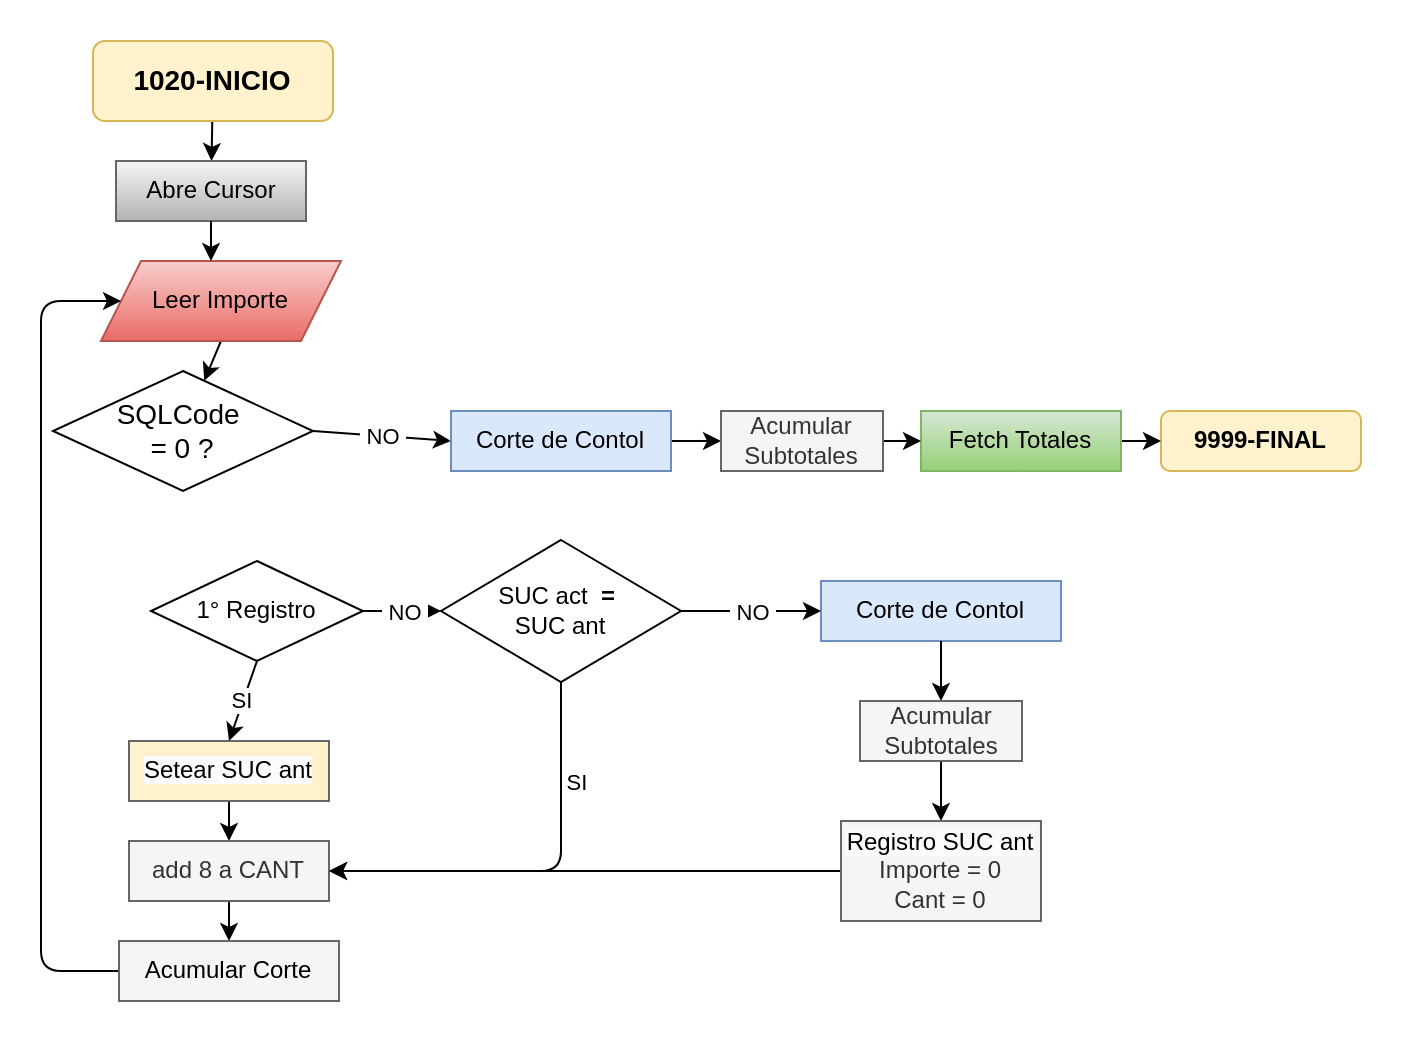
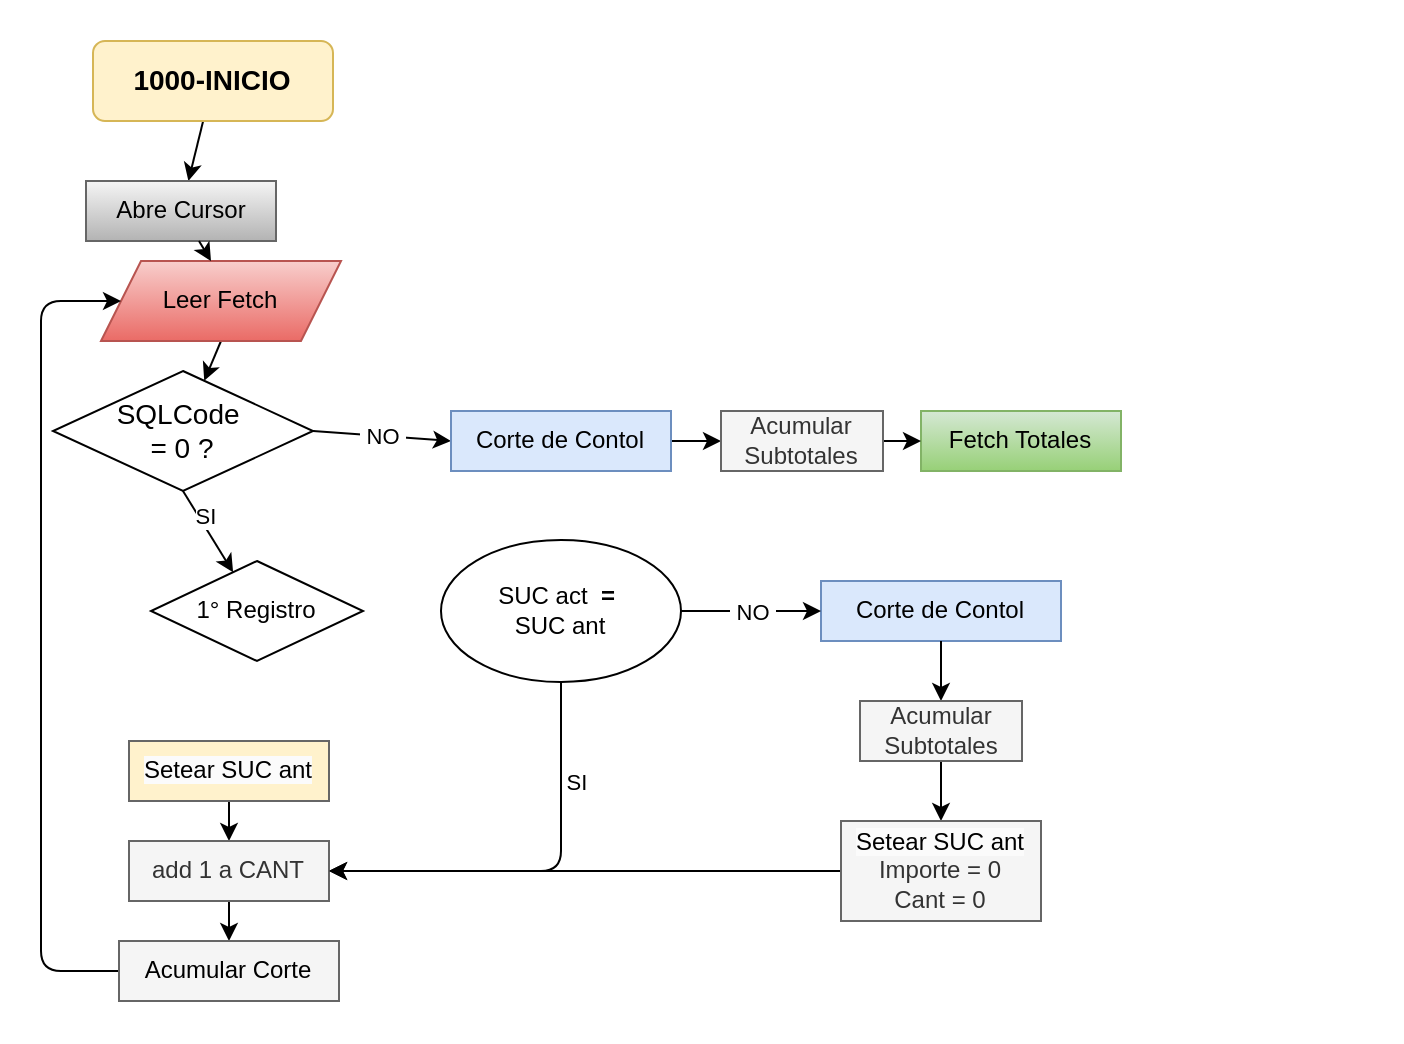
  <mxCell id="0" />
  <mxCell id="1" parent="0" />
  <mxCell id="2" value="" style="edgeStyle=none;html=1;" edge="1" parent="1" source="3" target="40"><mxGeometry relative="1" as="geometry" /></mxCell>
- <mxCell id="3" value="1020-INICIO" style="rounded=1;whiteSpace=wrap;html=1;fillColor=#fff2cc;strokeColor=#d6b656;fontStyle=1;fontSize=14;" parent="1" vertex="1"><mxGeometry x="46" y="20" width="120" height="40" as="geometry" /></mxCell>
+ <mxCell id="3" value="1000-INICIO" style="rounded=1;whiteSpace=wrap;html=1;fillColor=#fff2cc;strokeColor=#d6b656;fontStyle=1;fontSize=14;" parent="1" vertex="1"><mxGeometry x="46" y="20" width="120" height="40" as="geometry" /></mxCell>
  <mxCell id="4" value="" style="edgeStyle=none;html=1;exitX=0.5;exitY=1;exitDx=0;exitDy=0;" parent="1" source="18" target="5" edge="1"><mxGeometry relative="1" as="geometry"><mxPoint x="110" y="170" as="sourcePoint" /></mxGeometry></mxCell>
  <mxCell id="5" value="SQLCode&amp;nbsp;&lt;div&gt;= 0 ?&lt;/div&gt;" style="rhombus;whiteSpace=wrap;html=1;fontSize=14;rounded=0;fontStyle=0;" parent="1" vertex="1"><mxGeometry x="26" y="185" width="130" height="60" as="geometry" /></mxCell>
- <mxCell id="8" value="SUC act&amp;nbsp;&amp;nbsp;&lt;span style=&quot;background-color: transparent;&quot;&gt;&lt;b&gt;=&amp;nbsp;&lt;/b&gt;&lt;/span&gt;&lt;div&gt;SUC ant&lt;/div&gt;" style="rhombus;whiteSpace=wrap;html=1;" parent="1" vertex="1"><mxGeometry x="220" y="269.5" width="120" height="71" as="geometry" /></mxCell>
+ <mxCell id="6" value="" style="endArrow=classic;html=1;exitX=0.5;exitY=1;exitDx=0;exitDy=0;" parent="1" source="5" target="19" edge="1"><mxGeometry relative="1" as="geometry"><mxPoint x="109.5" y="280" as="sourcePoint" /><mxPoint x="110" y="300" as="targetPoint" /></mxGeometry></mxCell>
+ <mxCell id="7" value="SI&amp;nbsp;" style="edgeLabel;resizable=0;html=1;;align=center;verticalAlign=middle;" parent="6" connectable="0" vertex="1"><mxGeometry relative="1" as="geometry"><mxPoint y="-8" as="offset" /></mxGeometry></mxCell>
+ <mxCell id="8" value="SUC act&amp;nbsp;&amp;nbsp;&lt;span style=&quot;background-color: transparent;&quot;&gt;&lt;b&gt;=&amp;nbsp;&lt;/b&gt;&lt;/span&gt;&lt;div&gt;SUC ant&lt;/div&gt;" style="ellipse;whiteSpace=wrap;html=1;" parent="1" vertex="1"><mxGeometry x="220" y="269.5" width="120" height="71" as="geometry" /></mxCell>
  <mxCell id="9" style="edgeStyle=none;html=1;entryX=0.5;entryY=0;entryDx=0;entryDy=0;" parent="1" source="39" target="33" edge="1"><mxGeometry relative="1" as="geometry" /></mxCell>
  <mxCell id="10" value="Corte de Contol" style="rounded=0;whiteSpace=wrap;html=1;fillColor=#dae8fc;strokeColor=#6c8ebf;" parent="1" vertex="1"><mxGeometry x="410" y="290" width="120" height="30" as="geometry" /></mxCell>
  <mxCell id="11" value="" style="endArrow=classic;html=1;exitX=1;exitY=0.5;exitDx=0;exitDy=0;entryX=0;entryY=0.5;entryDx=0;entryDy=0;" parent="1" source="8" target="10" edge="1"><mxGeometry relative="1" as="geometry"><mxPoint x="150" y="340" as="sourcePoint" /><mxPoint x="250" y="340" as="targetPoint" /></mxGeometry></mxCell>
  <mxCell id="12" value="&amp;nbsp;NO&amp;nbsp;" style="edgeLabel;resizable=0;html=1;;align=center;verticalAlign=middle;" parent="11" connectable="0" vertex="1"><mxGeometry relative="1" as="geometry" /></mxCell>
  <mxCell id="13" value="" style="endArrow=classic;html=1;exitX=0.5;exitY=1;exitDx=0;exitDy=0;entryX=1;entryY=0.5;entryDx=0;entryDy=0;" parent="1" source="8" target="29" edge="1"><mxGeometry relative="1" as="geometry"><mxPoint x="150" y="390" as="sourcePoint" /><mxPoint x="290" y="450" as="targetPoint" /><Array as="points"><mxPoint x="280" y="435" /></Array></mxGeometry></mxCell>
  <mxCell id="14" value="SI" style="edgeLabel;resizable=0;html=1;;align=center;verticalAlign=middle;" parent="13" connectable="0" vertex="1"><mxGeometry relative="1" as="geometry"><mxPoint x="18" y="-45" as="offset" /></mxGeometry></mxCell>
- <mxCell id="15" value="9999-FINAL" style="rounded=1;whiteSpace=wrap;html=1;fillColor=#fff2cc;strokeColor=#d6b656;fontStyle=1" parent="1" vertex="1"><mxGeometry x="580" y="205" width="100" height="30" as="geometry" /></mxCell>
  <mxCell id="16" value="" style="endArrow=classic;html=1;entryX=0;entryY=0.5;entryDx=0;entryDy=0;exitX=1;exitY=0.5;exitDx=0;exitDy=0;" parent="1" source="5" target="25" edge="1"><mxGeometry relative="1" as="geometry"><mxPoint x="180" y="200" as="sourcePoint" /><mxPoint x="280" y="200" as="targetPoint" /></mxGeometry></mxCell>
  <mxCell id="17" value="&amp;nbsp;NO&amp;nbsp;" style="edgeLabel;resizable=0;html=1;;align=center;verticalAlign=middle;" parent="16" connectable="0" vertex="1"><mxGeometry relative="1" as="geometry" /></mxCell>
- <mxCell id="18" value="Leer Importe" style="shape=parallelogram;perimeter=parallelogramPerimeter;whiteSpace=wrap;html=1;fixedSize=1;fillColor=#f8cecc;gradientColor=#ea6b66;strokeColor=#b85450;" parent="1" vertex="1"><mxGeometry x="50" y="130" width="120" height="40" as="geometry" /></mxCell>
+ <mxCell id="18" value="Leer Fetch" style="shape=parallelogram;perimeter=parallelogramPerimeter;whiteSpace=wrap;html=1;fixedSize=1;fillColor=#f8cecc;gradientColor=#ea6b66;strokeColor=#b85450;" parent="1" vertex="1"><mxGeometry x="50" y="130" width="120" height="40" as="geometry" /></mxCell>
  <mxCell id="19" value="1° Registro" style="rhombus;whiteSpace=wrap;html=1;" parent="1" vertex="1"><mxGeometry x="75" y="280" width="106" height="50" as="geometry" /></mxCell>
- <mxCell id="20" value="" style="endArrow=classic;html=1;exitX=0.5;exitY=1;exitDx=0;exitDy=0;entryX=0.5;entryY=0;entryDx=0;entryDy=0;" parent="1" source="19" target="27" edge="1"><mxGeometry relative="1" as="geometry"><mxPoint x="230" y="310" as="sourcePoint" /><mxPoint x="110" y="380" as="targetPoint" /></mxGeometry></mxCell>
- <mxCell id="21" value="SI&amp;nbsp;" style="edgeLabel;resizable=0;html=1;;align=center;verticalAlign=middle;" parent="20" connectable="0" vertex="1"><mxGeometry relative="1" as="geometry"><mxPoint as="offset" /></mxGeometry></mxCell>
- <mxCell id="22" value="" style="endArrow=classic;html=1;exitX=1;exitY=0.5;exitDx=0;exitDy=0;entryX=0;entryY=0.5;entryDx=0;entryDy=0;" parent="1" source="19" target="8" edge="1"><mxGeometry relative="1" as="geometry"><mxPoint x="170" y="289.5" as="sourcePoint" /><mxPoint x="250" y="289.5" as="targetPoint" /></mxGeometry></mxCell>
- <mxCell id="23" value="&amp;nbsp;NO&amp;nbsp;" style="edgeLabel;resizable=0;html=1;;align=center;verticalAlign=middle;" parent="22" connectable="0" vertex="1"><mxGeometry relative="1" as="geometry" /></mxCell>
  <mxCell id="24" style="edgeStyle=none;html=1;entryX=0;entryY=0.5;entryDx=0;entryDy=0;" parent="1" source="25" target="37" edge="1"><mxGeometry relative="1" as="geometry" /></mxCell>
  <mxCell id="25" value="Corte de Contol" style="rounded=0;whiteSpace=wrap;html=1;fillColor=#dae8fc;strokeColor=#6c8ebf;" parent="1" vertex="1"><mxGeometry x="225" y="205" width="110" height="30" as="geometry" /></mxCell>
  <mxCell id="26" style="edgeStyle=none;html=1;entryX=0.5;entryY=0;entryDx=0;entryDy=0;" parent="1" source="27" target="29" edge="1"><mxGeometry relative="1" as="geometry" /></mxCell>
  <mxCell id="27" value="&lt;span style=&quot;color: rgb(0, 0, 0); font-family: Helvetica; font-size: 12px; font-style: normal; font-variant-ligatures: normal; font-variant-caps: normal; font-weight: 400; letter-spacing: normal; orphans: 2; text-align: center; text-indent: 0px; text-transform: none; widows: 2; word-spacing: 0px; -webkit-text-stroke-width: 0px; white-space: normal; background-color: rgb(251, 251, 251); text-decoration-thickness: initial; text-decoration-style: initial; text-decoration-color: initial; display: inline !important; float: none;&quot;&gt;Setear SUC ant&lt;/span&gt;" style="rounded=0;whiteSpace=wrap;html=1;fillColor=#fff2cc;fontColor=#333333;strokeColor=#666666;" parent="1" vertex="1"><mxGeometry x="64" y="370" width="100" height="30" as="geometry" /></mxCell>
  <mxCell id="28" style="edgeStyle=none;html=1;entryX=0.5;entryY=0;entryDx=0;entryDy=0;" parent="1" source="29" target="31" edge="1"><mxGeometry relative="1" as="geometry" /></mxCell>
- <mxCell id="29" value="&lt;div&gt;add 8 a CANT&lt;/div&gt;" style="rounded=0;whiteSpace=wrap;html=1;fillColor=#f5f5f5;fontColor=#333333;strokeColor=#666666;" parent="1" vertex="1"><mxGeometry x="64" y="420" width="100" height="30" as="geometry" /></mxCell>
+ <mxCell id="29" value="&lt;div&gt;add 1 a CANT&lt;/div&gt;" style="rounded=0;whiteSpace=wrap;html=1;fillColor=#f5f5f5;fontColor=#333333;strokeColor=#666666;" parent="1" vertex="1"><mxGeometry x="64" y="420" width="100" height="30" as="geometry" /></mxCell>
  <mxCell id="30" style="edgeStyle=none;html=1;exitX=0;exitY=0.5;exitDx=0;exitDy=0;entryX=0;entryY=0.5;entryDx=0;entryDy=0;" parent="1" source="31" target="18" edge="1"><mxGeometry relative="1" as="geometry"><mxPoint x="34" y="147.5" as="targetPoint" /><mxPoint x="30" y="502.5" as="sourcePoint" /><Array as="points"><mxPoint x="20" y="485" /><mxPoint x="20" y="150" /></Array></mxGeometry></mxCell>
  <mxCell id="31" value="&lt;span style=&quot;color: rgb(0, 0, 0);&quot;&gt;Acumular Corte&lt;/span&gt;" style="rounded=0;whiteSpace=wrap;html=1;fillColor=#f5f5f5;fontColor=#333333;strokeColor=#666666;" parent="1" vertex="1"><mxGeometry x="59" y="470" width="110" height="30" as="geometry" /></mxCell>
  <mxCell id="32" style="edgeStyle=none;html=1;entryX=1;entryY=0.5;entryDx=0;entryDy=0;" parent="1" source="33" target="29" edge="1"><mxGeometry relative="1" as="geometry" /></mxCell>
- <mxCell id="33" value="&lt;span style=&quot;color: rgb(0, 0, 0); font-family: Helvetica; font-size: 12px; font-style: normal; font-variant-ligatures: normal; font-variant-caps: normal; font-weight: 400; letter-spacing: normal; orphans: 2; text-align: center; text-indent: 0px; text-transform: none; widows: 2; word-spacing: 0px; -webkit-text-stroke-width: 0px; white-space: normal; background-color: rgb(251, 251, 251); text-decoration-thickness: initial; text-decoration-style: initial; text-decoration-color: initial; float: none; display: inline !important;&quot;&gt;Registro SUC ant&lt;/span&gt;&lt;div&gt;Importe = 0&lt;/div&gt;&lt;div&gt;Cant = 0&lt;/div&gt;" style="rounded=0;whiteSpace=wrap;html=1;fillColor=#f5f5f5;fontColor=#333333;strokeColor=#666666;" parent="1" vertex="1"><mxGeometry x="420" y="410" width="100" height="50" as="geometry" /></mxCell>
- <mxCell id="34" style="edgeStyle=none;html=1;entryX=0;entryY=0.5;entryDx=0;entryDy=0;" parent="1" source="35" target="15" edge="1"><mxGeometry relative="1" as="geometry" /></mxCell>
+ <mxCell id="33" value="&lt;span style=&quot;color: rgb(0, 0, 0); font-family: Helvetica; font-size: 12px; font-style: normal; font-variant-ligatures: normal; font-variant-caps: normal; font-weight: 400; letter-spacing: normal; orphans: 2; text-align: center; text-indent: 0px; text-transform: none; widows: 2; word-spacing: 0px; -webkit-text-stroke-width: 0px; white-space: normal; background-color: rgb(251, 251, 251); text-decoration-thickness: initial; text-decoration-style: initial; text-decoration-color: initial; float: none; display: inline !important;&quot;&gt;Setear SUC ant&lt;/span&gt;&lt;div&gt;Importe = 0&lt;/div&gt;&lt;div&gt;Cant = 0&lt;/div&gt;" style="rounded=0;whiteSpace=wrap;html=1;fillColor=#f5f5f5;fontColor=#333333;strokeColor=#666666;" parent="1" vertex="1"><mxGeometry x="420" y="410" width="100" height="50" as="geometry" /></mxCell>
  <mxCell id="35" value="Fetch Totales" style="rounded=0;whiteSpace=wrap;html=1;fillColor=#d5e8d4;gradientColor=#97d077;strokeColor=#82b366;" parent="1" vertex="1"><mxGeometry x="460" y="205" width="100" height="30" as="geometry" /></mxCell>
  <mxCell id="36" style="edgeStyle=none;html=1;entryX=0;entryY=0.5;entryDx=0;entryDy=0;" parent="1" source="37" target="35" edge="1"><mxGeometry relative="1" as="geometry" /></mxCell>
  <mxCell id="37" value="Acumular&lt;div&gt;Subtotales&lt;/div&gt;" style="rounded=0;whiteSpace=wrap;html=1;fillColor=#f5f5f5;fontColor=#333333;strokeColor=#666666;" parent="1" vertex="1"><mxGeometry x="360" y="205" width="81" height="30" as="geometry" /></mxCell>
  <mxCell id="38" value="" style="edgeStyle=none;html=1;entryX=0.5;entryY=0;entryDx=0;entryDy=0;" parent="1" source="10" target="39" edge="1"><mxGeometry relative="1" as="geometry"><mxPoint x="470" y="320" as="sourcePoint" /><mxPoint x="470" y="410" as="targetPoint" /></mxGeometry></mxCell>
  <mxCell id="39" value="Acumular&lt;div&gt;Subtotales&lt;/div&gt;" style="rounded=0;whiteSpace=wrap;html=1;fillColor=#f5f5f5;fontColor=#333333;strokeColor=#666666;" parent="1" vertex="1"><mxGeometry x="429.5" y="350" width="81" height="30" as="geometry" /></mxCell>
- <mxCell id="40" value="Abre Cursor" style="rounded=0;whiteSpace=wrap;html=1;fillColor=#f5f5f5;gradientColor=#b3b3b3;strokeColor=#666666;" vertex="1" parent="1"><mxGeometry x="57.5" y="80" width="95" height="30" as="geometry" /></mxCell>
+ <mxCell id="40" value="Abre Cursor" style="rounded=0;whiteSpace=wrap;html=1;fillColor=#f5f5f5;gradientColor=#b3b3b3;strokeColor=#666666;" vertex="1" parent="1"><mxGeometry x="42.5" y="90" width="95" height="30" as="geometry" /></mxCell>
  <mxCell id="41" style="edgeStyle=none;html=1;" edge="1" parent="1" source="40"><mxGeometry relative="1" as="geometry"><mxPoint x="105" y="130" as="targetPoint" /></mxGeometry></mxCell>
